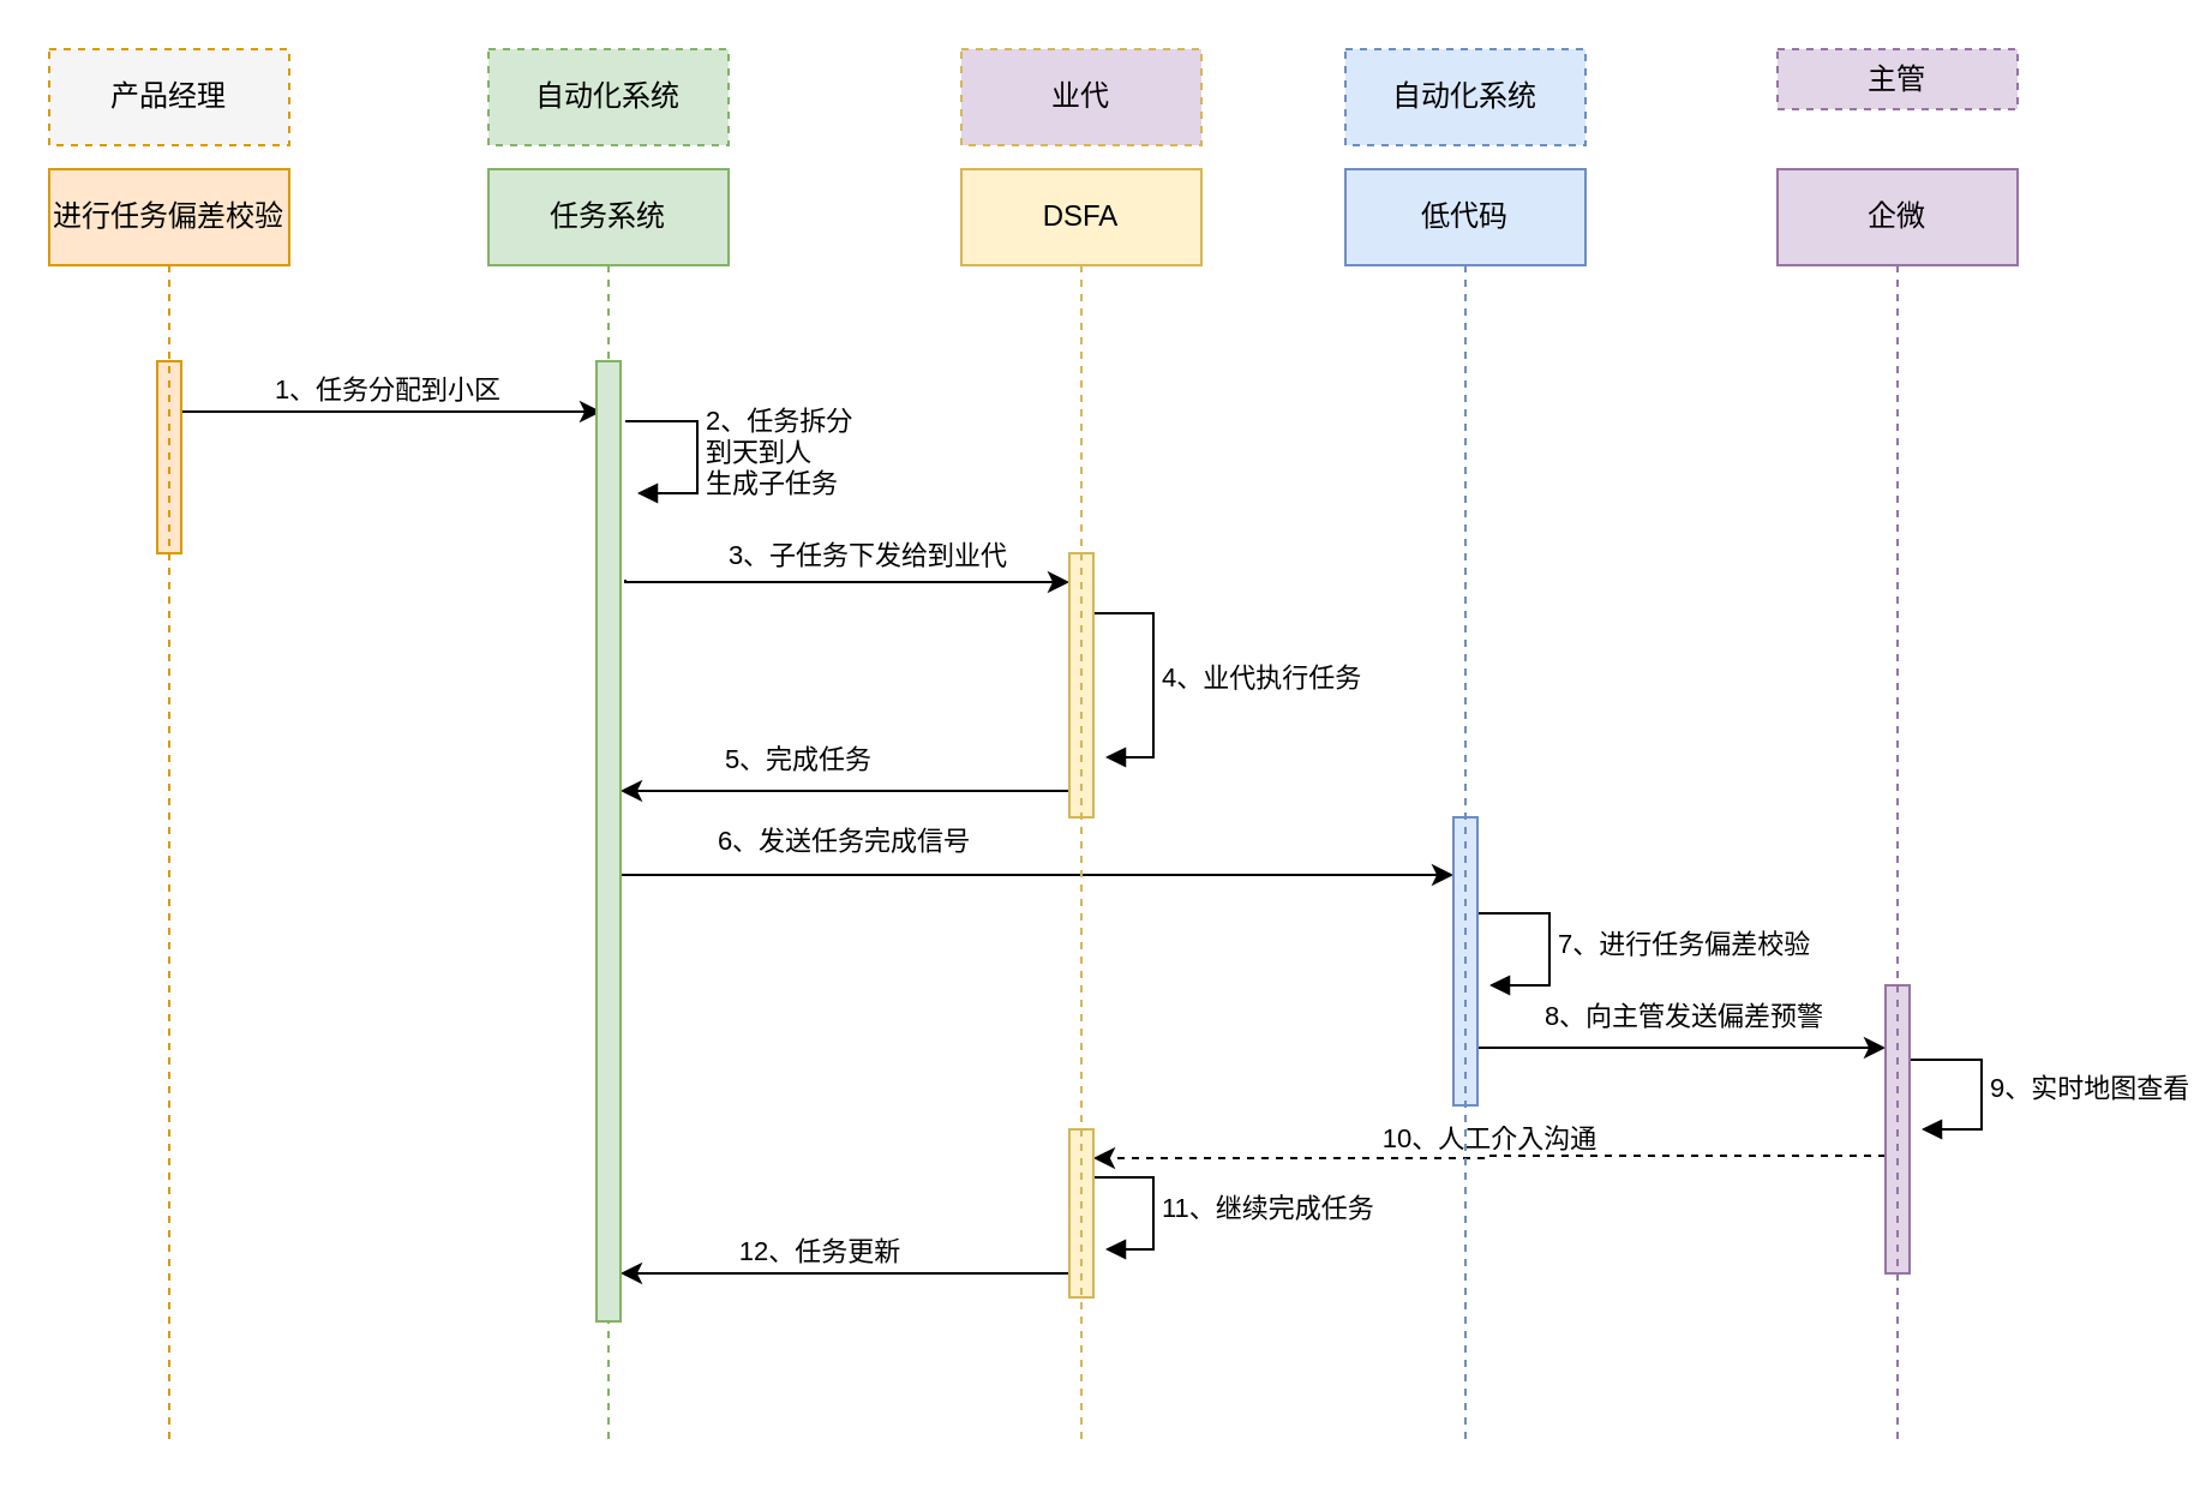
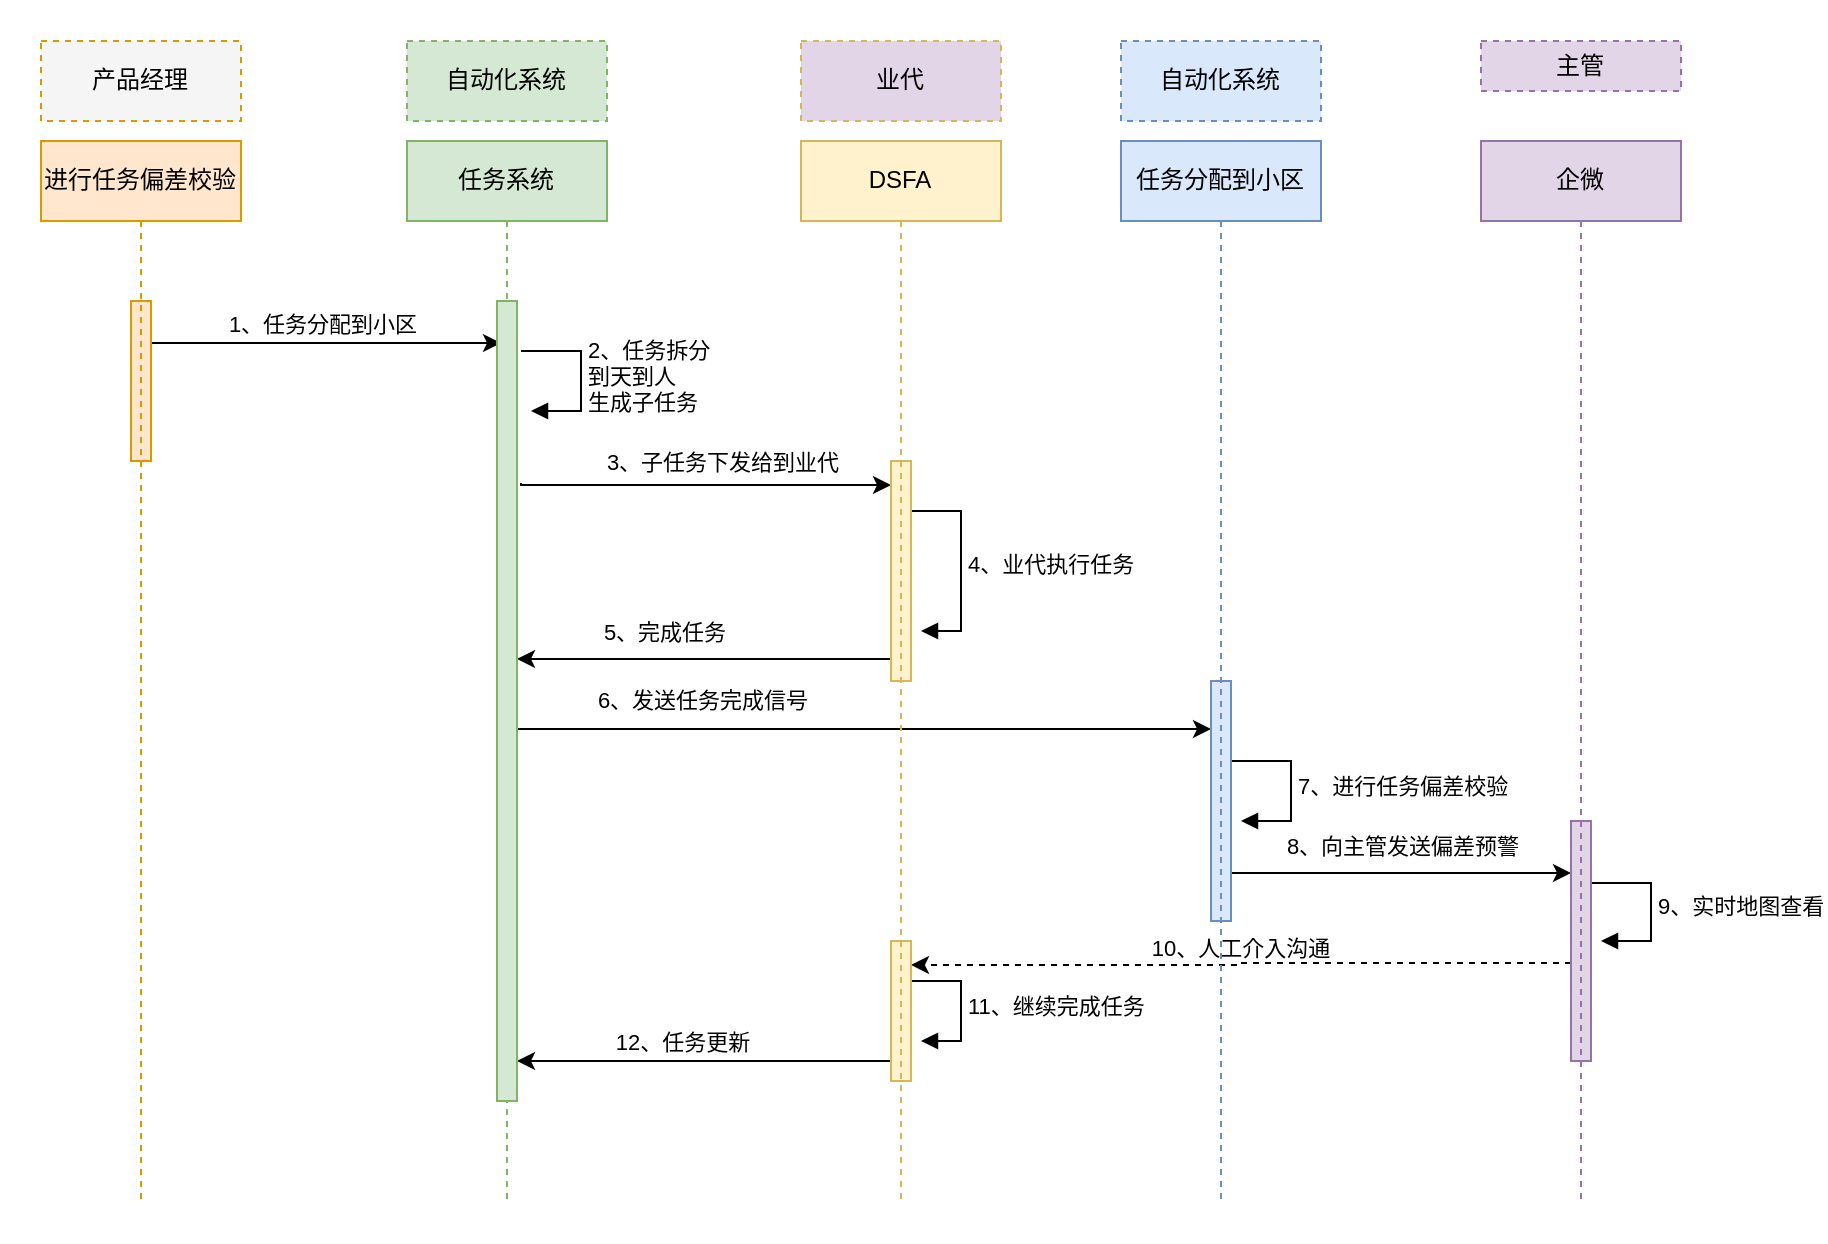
  <mxCell id="0" />
  <mxCell id="1" parent="0" />
  <mxCell id="2" value="" style="edgeStyle=orthogonalEdgeStyle;rounded=0;orthogonalLoop=1;jettySize=auto;html=1;curved=0;" edge="1" parent="1"><mxGeometry relative="1" as="geometry"><mxPoint x="75" y="171" as="sourcePoint" /><mxPoint x="250" y="171" as="targetPoint" /></mxGeometry></mxCell>
  <mxCell id="3" value="1、任务分配到小区" style="edgeLabel;html=1;align=center;verticalAlign=middle;resizable=0;points=[];" vertex="1" connectable="0" parent="2"><mxGeometry x="-0.228" y="-2" relative="1" as="geometry"><mxPoint x="17" y="-12" as="offset" /></mxGeometry></mxCell>
  <mxCell id="4" value="" style="edgeStyle=orthogonalEdgeStyle;rounded=0;orthogonalLoop=1;jettySize=auto;html=1;curved=0;" edge="1" parent="1" target="27"><mxGeometry relative="1" as="geometry"><mxPoint x="260" y="241" as="sourcePoint" /><mxPoint x="430" y="241" as="targetPoint" /><Array as="points"><mxPoint x="260" y="242" /></Array></mxGeometry></mxCell>
  <mxCell id="5" value="3、子任务下发给到业代" style="edgeLabel;html=1;align=center;verticalAlign=middle;resizable=0;points=[];" vertex="1" connectable="0" parent="4"><mxGeometry x="-0.163" relative="1" as="geometry"><mxPoint x="23" y="-12" as="offset" /></mxGeometry></mxCell>
  <mxCell id="6" value="2、任务拆分&lt;br&gt;到天到人&lt;br&gt;生成子任务" style="html=1;align=left;spacingLeft=2;endArrow=block;rounded=0;edgeStyle=orthogonalEdgeStyle;curved=0;rounded=0;" edge="1" parent="1"><mxGeometry relative="1" as="geometry"><mxPoint x="260" y="175" as="sourcePoint" /><Array as="points"><mxPoint x="290" y="205" /></Array><mxPoint x="265" y="205" as="targetPoint" /><mxPoint as="offset" /></mxGeometry></mxCell>
  <mxCell id="7" value="" style="edgeStyle=orthogonalEdgeStyle;rounded=0;orthogonalLoop=1;jettySize=auto;html=1;curved=0;" edge="1" parent="1"><mxGeometry relative="1" as="geometry"><mxPoint x="258" y="364" as="sourcePoint" /><mxPoint x="605" y="364" as="targetPoint" /><Array as="points"><mxPoint x="530" y="364" /><mxPoint x="530" y="364" /></Array></mxGeometry></mxCell>
  <mxCell id="8" value="6、发送任务完成信号" style="edgeLabel;html=1;align=center;verticalAlign=middle;resizable=0;points=[];" vertex="1" connectable="0" parent="7"><mxGeometry x="-0.204" relative="1" as="geometry"><mxPoint x="-46" y="-15" as="offset" /></mxGeometry></mxCell>
  <mxCell id="9" value="" style="edgeStyle=orthogonalEdgeStyle;rounded=0;orthogonalLoop=1;jettySize=auto;html=1;curved=0;" edge="1" parent="1"><mxGeometry relative="1" as="geometry"><mxPoint x="445" y="329" as="sourcePoint" /><mxPoint x="258" y="329" as="targetPoint" /></mxGeometry></mxCell>
  <mxCell id="10" value="5、完成任务" style="edgeLabel;html=1;align=center;verticalAlign=middle;resizable=0;points=[];" vertex="1" connectable="0" parent="9"><mxGeometry x="0.254" y="1" relative="1" as="geometry"><mxPoint x="3" y="-15" as="offset" /></mxGeometry></mxCell>
  <mxCell id="11" value="4、业代执行任务" style="html=1;align=left;spacingLeft=2;endArrow=block;rounded=0;edgeStyle=orthogonalEdgeStyle;curved=0;rounded=0;" edge="1" parent="1"><mxGeometry x="-0.004" relative="1" as="geometry"><mxPoint x="455" y="255" as="sourcePoint" /><Array as="points"><mxPoint x="480" y="255" /><mxPoint x="480" y="315" /></Array><mxPoint x="460" y="315" as="targetPoint" /><mxPoint as="offset" /></mxGeometry></mxCell>
  <mxCell id="12" value="" style="edgeStyle=orthogonalEdgeStyle;rounded=0;orthogonalLoop=1;jettySize=auto;html=1;curved=0;" edge="1" parent="1"><mxGeometry relative="1" as="geometry"><mxPoint x="615" y="436" as="sourcePoint" /><mxPoint x="785" y="436" as="targetPoint" /><Array as="points"><mxPoint x="660" y="436" /><mxPoint x="660" y="436" /></Array></mxGeometry></mxCell>
  <mxCell id="13" value="8、向主管发送偏差预警" style="edgeLabel;html=1;align=center;verticalAlign=middle;resizable=0;points=[];" vertex="1" connectable="0" parent="12"><mxGeometry x="-0.249" y="-2" relative="1" as="geometry"><mxPoint x="21" y="-16" as="offset" /></mxGeometry></mxCell>
  <mxCell id="14" value="7、进行任务偏差校验" style="html=1;align=left;spacingLeft=2;endArrow=block;rounded=0;edgeStyle=orthogonalEdgeStyle;curved=0;rounded=0;" edge="1" parent="1"><mxGeometry relative="1" as="geometry"><mxPoint x="615" y="380" as="sourcePoint" /><Array as="points"><mxPoint x="645" y="380" /><mxPoint x="645" y="410" /><mxPoint x="620" y="410" /></Array><mxPoint x="620" y="410" as="targetPoint" /><mxPoint as="offset" /></mxGeometry></mxCell>
  <mxCell id="15" value="9、实时地图查看" style="html=1;align=left;spacingLeft=2;endArrow=block;rounded=0;edgeStyle=orthogonalEdgeStyle;curved=0;rounded=0;" edge="1" parent="1"><mxGeometry x="-0.004" relative="1" as="geometry"><mxPoint x="795" y="441" as="sourcePoint" /><Array as="points"><mxPoint x="825" y="441" /><mxPoint x="825" y="470" /></Array><mxPoint x="800" y="470" as="targetPoint" /><mxPoint as="offset" /></mxGeometry></mxCell>
  <mxCell id="16" style="edgeStyle=orthogonalEdgeStyle;rounded=0;orthogonalLoop=1;jettySize=auto;html=1;curved=0;dashed=1;" edge="1" parent="1" target="26"><mxGeometry relative="1" as="geometry"><mxPoint x="785" y="481" as="sourcePoint" /><mxPoint x="460" y="481" as="targetPoint" /><Array as="points"><mxPoint x="620" y="482" /></Array></mxGeometry></mxCell>
  <mxCell id="17" value="10、人工介入沟通" style="edgeLabel;html=1;align=center;verticalAlign=middle;resizable=0;points=[];" vertex="1" connectable="0" parent="16"><mxGeometry x="0.007" relative="1" as="geometry"><mxPoint y="-9" as="offset" /></mxGeometry></mxCell>
  <mxCell id="18" value="11、继续完成任务" style="html=1;align=left;spacingLeft=2;endArrow=block;rounded=0;edgeStyle=orthogonalEdgeStyle;curved=0;rounded=0;" edge="1" parent="1"><mxGeometry relative="1" as="geometry"><mxPoint x="455" y="490" as="sourcePoint" /><Array as="points"><mxPoint x="480" y="490" /><mxPoint x="480" y="520" /></Array><mxPoint x="460" y="520" as="targetPoint" /><mxPoint as="offset" /></mxGeometry></mxCell>
  <mxCell id="19" value="产品经理" style="rounded=0;whiteSpace=wrap;html=1;dashed=1;movable=1;resizable=1;rotatable=1;deletable=1;editable=1;locked=0;connectable=1;fillColor=#f5f5f5;strokeColor=#d79b00;" vertex="1" parent="1"><mxGeometry x="20" y="20" width="100" height="40" as="geometry" /></mxCell>
  <mxCell id="20" value="自动化系统" style="rounded=0;whiteSpace=wrap;html=1;dashed=1;fillColor=#d5e8d4;strokeColor=#82b366;" vertex="1" parent="1"><mxGeometry x="203" y="20" width="100" height="40" as="geometry" /></mxCell>
  <mxCell id="21" value="业代" style="rounded=0;whiteSpace=wrap;html=1;dashed=1;fillColor=#e1d5e7;strokeColor=#d6b656;" vertex="1" parent="1"><mxGeometry x="400" y="20" width="100" height="40" as="geometry" /></mxCell>
  <mxCell id="22" value="自动化系统" style="rounded=0;whiteSpace=wrap;html=1;dashed=1;fillColor=#dae8fc;strokeColor=#6c8ebf;" vertex="1" parent="1"><mxGeometry x="560" y="20" width="100" height="40" as="geometry" /></mxCell>
  <mxCell id="23" value="主管" style="rounded=0;whiteSpace=wrap;html=1;dashed=1;fillColor=#e1d5e7;strokeColor=#9673a6;" vertex="1" parent="1"><mxGeometry x="740" y="20" width="100" height="25" as="geometry" /></mxCell>
  <mxCell id="24" value="" style="edgeStyle=orthogonalEdgeStyle;rounded=0;orthogonalLoop=1;jettySize=auto;html=1;curved=0;" edge="1" parent="1" source="26"><mxGeometry relative="1" as="geometry"><mxPoint x="258" y="530" as="targetPoint" /><Array as="points"><mxPoint x="258" y="530" /></Array></mxGeometry></mxCell>
  <mxCell id="25" value="12、任务更新" style="edgeLabel;html=1;align=center;verticalAlign=middle;resizable=0;points=[];" vertex="1" connectable="0" parent="24"><mxGeometry x="-0.079" y="-1" relative="1" as="geometry"><mxPoint x="-19" y="-9" as="offset" /></mxGeometry></mxCell>
  <mxCell id="26" value="" style="html=1;points=[[0,0,0,0,5],[0,1,0,0,-5],[1,0,0,0,5],[1,1,0,0,-5]];perimeter=orthogonalPerimeter;outlineConnect=0;targetShapes=umlLifeline;portConstraint=eastwest;newEdgeStyle={&quot;curved&quot;:0,&quot;rounded&quot;:0};fillColor=#fff2cc;strokeColor=#d6b656;" vertex="1" parent="1"><mxGeometry x="445" y="470" width="10" height="70" as="geometry" /></mxCell>
  <mxCell id="27" value="" style="html=1;points=[[0,0,0,0,5],[0,1,0,0,-5],[1,0,0,0,5],[1,1,0,0,-5]];perimeter=orthogonalPerimeter;outlineConnect=0;targetShapes=umlLifeline;portConstraint=eastwest;newEdgeStyle={&quot;curved&quot;:0,&quot;rounded&quot;:0};fillColor=#fff2cc;strokeColor=#d6b656;" vertex="1" parent="1"><mxGeometry x="445" y="230" width="10" height="110" as="geometry" /></mxCell>
  <mxCell id="28" value="" style="html=1;points=[[0,0,0,0,5],[0,1,0,0,-5],[1,0,0,0,5],[1,1,0,0,-5]];perimeter=orthogonalPerimeter;outlineConnect=0;targetShapes=umlLifeline;portConstraint=eastwest;newEdgeStyle={&quot;curved&quot;:0,&quot;rounded&quot;:0};fillColor=#dae8fc;strokeColor=#6c8ebf;" vertex="1" parent="1"><mxGeometry x="605" y="340" width="10" height="120" as="geometry" /></mxCell>
  <mxCell id="29" value="" style="html=1;points=[[0,0,0,0,5],[0,1,0,0,-5],[1,0,0,0,5],[1,1,0,0,-5]];perimeter=orthogonalPerimeter;outlineConnect=0;targetShapes=umlLifeline;portConstraint=eastwest;newEdgeStyle={&quot;curved&quot;:0,&quot;rounded&quot;:0};fillColor=#e1d5e7;strokeColor=#9673a6;" vertex="1" parent="1"><mxGeometry x="785" y="410" width="10" height="120" as="geometry" /></mxCell>
  <mxCell id="30" value="" style="html=1;points=[[0,0,0,0,5],[0,1,0,0,-5],[1,0,0,0,5],[1,1,0,0,-5]];perimeter=orthogonalPerimeter;outlineConnect=0;targetShapes=umlLifeline;portConstraint=eastwest;newEdgeStyle={&quot;curved&quot;:0,&quot;rounded&quot;:0};fillColor=#ffe6cc;strokeColor=#d79b00;" vertex="1" parent="1"><mxGeometry x="65" y="150" width="10" height="80" as="geometry" /></mxCell>
  <mxCell id="31" value="企微" style="shape=umlLifeline;perimeter=lifelinePerimeter;whiteSpace=wrap;html=1;container=1;dropTarget=0;collapsible=0;recursiveResize=0;outlineConnect=0;portConstraint=eastwest;newEdgeStyle={&quot;curved&quot;:0,&quot;rounded&quot;:0};movable=1;resizable=1;rotatable=1;deletable=1;editable=1;locked=0;connectable=1;fillColor=#e1d5e7;strokeColor=#9673a6;" vertex="1" parent="1"><mxGeometry x="740" y="70" width="100" height="530" as="geometry" /></mxCell>
  <mxCell id="32" value="进行任务偏差校验" style="shape=umlLifeline;perimeter=lifelinePerimeter;whiteSpace=wrap;html=1;container=1;dropTarget=0;collapsible=0;recursiveResize=0;outlineConnect=0;portConstraint=eastwest;newEdgeStyle={&quot;curved&quot;:0,&quot;rounded&quot;:0};movable=1;resizable=1;rotatable=1;deletable=1;editable=1;locked=0;connectable=1;fillColor=#ffe6cc;strokeColor=#d79b00;" vertex="1" parent="1"><mxGeometry x="20" y="70" width="100" height="530" as="geometry" /></mxCell>
- <mxCell id="33" value="低代码" style="shape=umlLifeline;perimeter=lifelinePerimeter;whiteSpace=wrap;html=1;container=1;dropTarget=0;collapsible=0;recursiveResize=0;outlineConnect=0;portConstraint=eastwest;newEdgeStyle={&quot;curved&quot;:0,&quot;rounded&quot;:0};movable=1;resizable=1;rotatable=1;deletable=1;editable=1;locked=0;connectable=1;fillColor=#dae8fc;strokeColor=#6c8ebf;" vertex="1" parent="1"><mxGeometry x="560" y="70" width="100" height="530" as="geometry" /></mxCell>
+ <mxCell id="33" value="任务分配到小区" style="shape=umlLifeline;perimeter=lifelinePerimeter;whiteSpace=wrap;html=1;container=1;dropTarget=0;collapsible=0;recursiveResize=0;outlineConnect=0;portConstraint=eastwest;newEdgeStyle={&quot;curved&quot;:0,&quot;rounded&quot;:0};movable=1;resizable=1;rotatable=1;deletable=1;editable=1;locked=0;connectable=1;fillColor=#dae8fc;strokeColor=#6c8ebf;" vertex="1" parent="1"><mxGeometry x="560" y="70" width="100" height="530" as="geometry" /></mxCell>
  <mxCell id="34" value="DSFA" style="shape=umlLifeline;perimeter=lifelinePerimeter;whiteSpace=wrap;html=1;container=1;dropTarget=0;collapsible=0;recursiveResize=0;outlineConnect=0;portConstraint=eastwest;newEdgeStyle={&quot;curved&quot;:0,&quot;rounded&quot;:0};movable=1;resizable=1;rotatable=1;deletable=1;editable=1;locked=0;connectable=1;fillColor=#fff2cc;strokeColor=#d6b656;" vertex="1" parent="1"><mxGeometry x="400" y="70" width="100" height="530" as="geometry" /></mxCell>
  <mxCell id="35" value="任务系统" style="shape=umlLifeline;perimeter=lifelinePerimeter;whiteSpace=wrap;html=1;container=1;dropTarget=0;collapsible=0;recursiveResize=0;outlineConnect=0;portConstraint=eastwest;newEdgeStyle={&quot;curved&quot;:0,&quot;rounded&quot;:0};movable=1;resizable=1;rotatable=1;deletable=1;editable=1;locked=0;connectable=1;fillColor=#d5e8d4;strokeColor=#82b366;" vertex="1" parent="1"><mxGeometry x="203" y="70" width="100" height="530" as="geometry" /></mxCell>
  <mxCell id="36" value="" style="html=1;points=[[0,0,0,0,5],[0,1,0,0,-5],[1,0,0,0,5],[1,1,0,0,-5]];perimeter=orthogonalPerimeter;outlineConnect=0;targetShapes=umlLifeline;portConstraint=eastwest;newEdgeStyle={&quot;curved&quot;:0,&quot;rounded&quot;:0};fillColor=#d5e8d4;strokeColor=#82b366;" vertex="1" parent="1"><mxGeometry x="248" y="150" width="10" height="400" as="geometry" /></mxCell>
